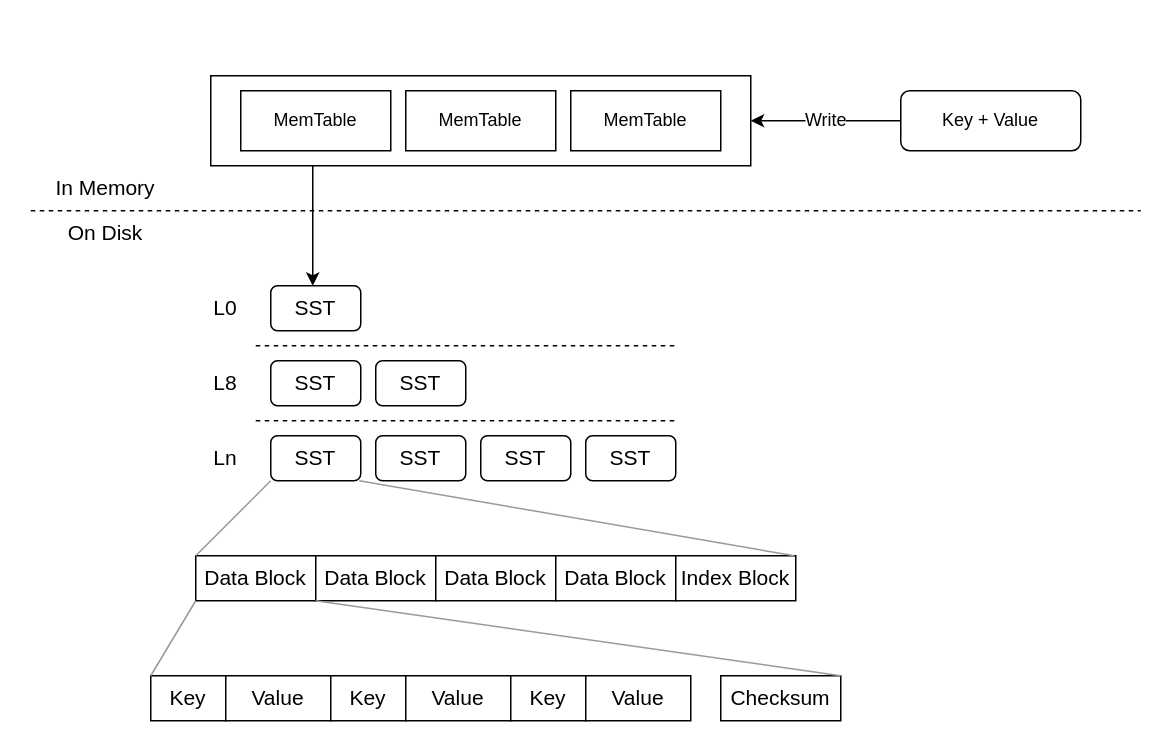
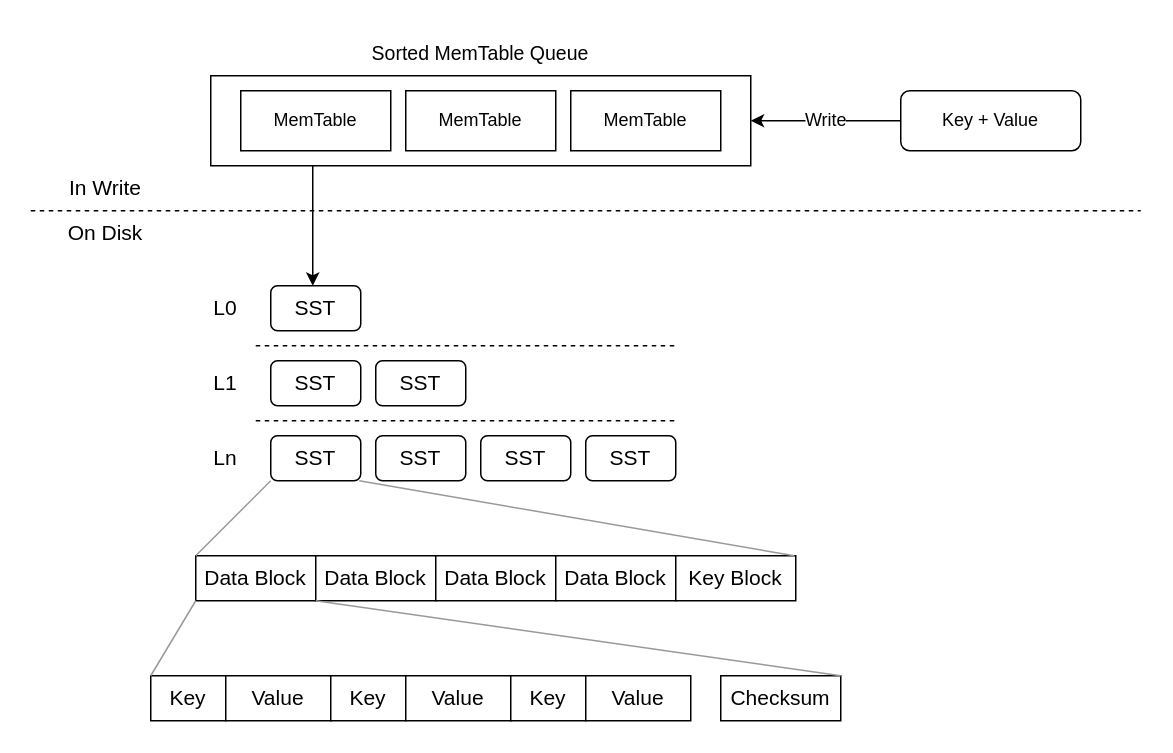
  <mxCell id="0" />
  <mxCell id="1" parent="0" />
  <mxCell id="2" value="" style="rounded=0;whiteSpace=wrap;html=1;strokeWidth=1;fontSize=12;" vertex="1" parent="1"><mxGeometry x="140" y="50" width="360" height="60" as="geometry" /></mxCell>
  <mxCell id="3" value="MemTable" style="rounded=0;whiteSpace=wrap;html=1;" vertex="1" parent="1"><mxGeometry x="380" y="60" width="100" height="40" as="geometry" /></mxCell>
  <mxCell id="4" value="Write" style="endArrow=classic;html=1;fontSize=12;exitX=0;exitY=0.5;exitDx=0;exitDy=0;startArrow=none;" edge="1" parent="1" source="8"><mxGeometry relative="1" as="geometry"><mxPoint x="650" y="65" as="sourcePoint" /><mxPoint x="500" y="80" as="targetPoint" /><mxPoint as="offset" /></mxGeometry></mxCell>
  <mxCell id="5" value="MemTable" style="rounded=0;whiteSpace=wrap;html=1;" vertex="1" parent="1"><mxGeometry x="270" y="60" width="100" height="40" as="geometry" /></mxCell>
  <mxCell id="6" value="MemTable" style="rounded=0;whiteSpace=wrap;html=1;" vertex="1" parent="1"><mxGeometry x="160" y="60" width="100" height="40" as="geometry" /></mxCell>
+ <mxCell id="7" value="Sorted MemTable Queue" style="text;html=1;strokeColor=none;fillColor=none;align=center;verticalAlign=middle;whiteSpace=wrap;rounded=0;strokeWidth=1;fontSize=13;" vertex="1" parent="1"><mxGeometry x="245" y="20" width="150" height="30" as="geometry" /></mxCell>
  <mxCell id="8" value="Key + Value" style="whiteSpace=wrap;html=1;strokeWidth=1;fontSize=12;rounded=1;" vertex="1" parent="1"><mxGeometry x="600" y="60" width="120" height="40" as="geometry" /></mxCell>
  <mxCell id="9" value="" style="endArrow=none;dashed=1;html=1;fontSize=12;" edge="1" parent="1"><mxGeometry width="50" height="50" relative="1" as="geometry"><mxPoint x="20" y="140" as="sourcePoint" /><mxPoint x="760" y="140" as="targetPoint" /></mxGeometry></mxCell>
- <mxCell id="10" value="In Memory" style="text;html=1;strokeColor=none;fillColor=none;align=center;verticalAlign=middle;whiteSpace=wrap;rounded=0;strokeWidth=1;fontSize=14;" vertex="1" parent="1"><mxGeometry x="30" y="110" width="80" height="30" as="geometry" /></mxCell>
+ <mxCell id="10" value="In Write" style="text;html=1;strokeColor=none;fillColor=none;align=center;verticalAlign=middle;whiteSpace=wrap;rounded=0;strokeWidth=1;fontSize=14;" vertex="1" parent="1"><mxGeometry x="30" y="110" width="80" height="30" as="geometry" /></mxCell>
  <mxCell id="11" value="On Disk" style="text;html=1;strokeColor=none;fillColor=none;align=center;verticalAlign=middle;whiteSpace=wrap;rounded=0;strokeWidth=1;fontSize=14;" vertex="1" parent="1"><mxGeometry x="30" y="140" width="80" height="30" as="geometry" /></mxCell>
  <mxCell id="12" value="" style="endArrow=classic;html=1;fontSize=14;" edge="1" parent="1"><mxGeometry width="50" height="50" relative="1" as="geometry"><mxPoint x="208" y="110" as="sourcePoint" /><mxPoint x="208" y="190" as="targetPoint" /><Array as="points"><mxPoint x="208" y="160" /></Array></mxGeometry></mxCell>
  <mxCell id="13" value="SST" style="rounded=1;whiteSpace=wrap;html=1;strokeWidth=1;fontSize=14;" vertex="1" parent="1"><mxGeometry x="180" y="190" width="60" height="30" as="geometry" /></mxCell>
  <mxCell id="14" value="SST" style="rounded=1;whiteSpace=wrap;html=1;strokeWidth=1;fontSize=14;" vertex="1" parent="1"><mxGeometry x="180" y="240" width="60" height="30" as="geometry" /></mxCell>
  <mxCell id="15" value="SST" style="rounded=1;whiteSpace=wrap;html=1;strokeWidth=1;fontSize=14;" vertex="1" parent="1"><mxGeometry x="250" y="240" width="60" height="30" as="geometry" /></mxCell>
  <mxCell id="16" value="SST" style="rounded=1;whiteSpace=wrap;html=1;strokeWidth=1;fontSize=14;" vertex="1" parent="1"><mxGeometry x="180" y="290" width="60" height="30" as="geometry" /></mxCell>
  <mxCell id="17" value="SST" style="rounded=1;whiteSpace=wrap;html=1;strokeWidth=1;fontSize=14;" vertex="1" parent="1"><mxGeometry x="250" y="290" width="60" height="30" as="geometry" /></mxCell>
  <mxCell id="18" value="SST" style="rounded=1;whiteSpace=wrap;html=1;strokeWidth=1;fontSize=14;" vertex="1" parent="1"><mxGeometry x="320" y="290" width="60" height="30" as="geometry" /></mxCell>
  <mxCell id="19" value="" style="endArrow=none;dashed=1;html=1;fontSize=12;" edge="1" parent="1"><mxGeometry width="50" height="50" relative="1" as="geometry"><mxPoint x="170" y="230" as="sourcePoint" /><mxPoint x="450" y="230" as="targetPoint" /></mxGeometry></mxCell>
  <mxCell id="20" value="" style="endArrow=none;dashed=1;html=1;fontSize=12;" edge="1" parent="1"><mxGeometry width="50" height="50" relative="1" as="geometry"><mxPoint x="170" y="280" as="sourcePoint" /><mxPoint x="450" y="280" as="targetPoint" /></mxGeometry></mxCell>
  <mxCell id="21" value="L0" style="text;html=1;strokeColor=none;fillColor=none;align=center;verticalAlign=middle;whiteSpace=wrap;rounded=0;strokeWidth=1;fontSize=14;" vertex="1" parent="1"><mxGeometry x="120" y="190" width="60" height="30" as="geometry" /></mxCell>
- <mxCell id="22" value="L8" style="text;html=1;strokeColor=none;fillColor=none;align=center;verticalAlign=middle;whiteSpace=wrap;rounded=0;strokeWidth=1;fontSize=14;" vertex="1" parent="1"><mxGeometry x="120" y="240" width="60" height="30" as="geometry" /></mxCell>
+ <mxCell id="22" value="L1" style="text;html=1;strokeColor=none;fillColor=none;align=center;verticalAlign=middle;whiteSpace=wrap;rounded=0;strokeWidth=1;fontSize=14;" vertex="1" parent="1"><mxGeometry x="120" y="240" width="60" height="30" as="geometry" /></mxCell>
  <mxCell id="23" value="Ln" style="text;html=1;strokeColor=none;fillColor=none;align=center;verticalAlign=middle;whiteSpace=wrap;rounded=0;strokeWidth=1;fontSize=14;" vertex="1" parent="1"><mxGeometry x="120" y="290" width="60" height="30" as="geometry" /></mxCell>
  <mxCell id="24" value="SST" style="rounded=1;whiteSpace=wrap;html=1;strokeWidth=1;fontSize=14;" vertex="1" parent="1"><mxGeometry x="390" y="290" width="60" height="30" as="geometry" /></mxCell>
  <mxCell id="25" value="Data Block" style="rounded=0;whiteSpace=wrap;html=1;strokeWidth=1;fontSize=14;" vertex="1" parent="1"><mxGeometry x="130" y="370" width="80" height="30" as="geometry" /></mxCell>
  <mxCell id="26" value="Data Block" style="rounded=0;whiteSpace=wrap;html=1;strokeWidth=1;fontSize=14;" vertex="1" parent="1"><mxGeometry x="210" y="370" width="80" height="30" as="geometry" /></mxCell>
  <mxCell id="27" value="Data Block" style="rounded=0;whiteSpace=wrap;html=1;strokeWidth=1;fontSize=14;" vertex="1" parent="1"><mxGeometry x="290" y="370" width="80" height="30" as="geometry" /></mxCell>
  <mxCell id="28" value="Data Block" style="rounded=0;whiteSpace=wrap;html=1;strokeWidth=1;fontSize=14;" vertex="1" parent="1"><mxGeometry x="370" y="370" width="80" height="30" as="geometry" /></mxCell>
- <mxCell id="29" value="Index Block" style="rounded=0;whiteSpace=wrap;html=1;strokeWidth=1;fontSize=14;" vertex="1" parent="1"><mxGeometry x="450" y="370" width="80" height="30" as="geometry" /></mxCell>
+ <mxCell id="29" value="Key Block" style="rounded=0;whiteSpace=wrap;html=1;strokeWidth=1;fontSize=14;" vertex="1" parent="1"><mxGeometry x="450" y="370" width="80" height="30" as="geometry" /></mxCell>
  <mxCell id="30" value="" style="endArrow=none;html=1;fontSize=14;entryX=1;entryY=1;entryDx=0;entryDy=0;exitX=0;exitY=0;exitDx=0;exitDy=0;strokeColor=#999999;" edge="1" parent="1" source="25" target="23"><mxGeometry width="50" height="50" relative="1" as="geometry"><mxPoint x="30" y="420" as="sourcePoint" /><mxPoint x="80" y="370" as="targetPoint" /></mxGeometry></mxCell>
  <mxCell id="31" value="" style="endArrow=none;html=1;fontSize=14;exitX=1;exitY=0;exitDx=0;exitDy=0;strokeColor=#999999;snapToPoint=0;shadow=0;" edge="1" parent="1"><mxGeometry width="50" height="50" relative="1" as="geometry"><mxPoint x="529" y="370" as="sourcePoint" /><mxPoint x="239" y="320" as="targetPoint" /></mxGeometry></mxCell>
  <mxCell id="32" value="Key" style="rounded=0;whiteSpace=wrap;html=1;strokeWidth=1;fontSize=14;" vertex="1" parent="1"><mxGeometry x="100" y="450" width="50" height="30" as="geometry" /></mxCell>
  <mxCell id="33" value="Value" style="rounded=0;whiteSpace=wrap;html=1;strokeWidth=1;fontSize=14;" vertex="1" parent="1"><mxGeometry x="150" y="450" width="70" height="30" as="geometry" /></mxCell>
  <mxCell id="34" value="Key" style="rounded=0;whiteSpace=wrap;html=1;strokeWidth=1;fontSize=14;" vertex="1" parent="1"><mxGeometry x="220" y="450" width="50" height="30" as="geometry" /></mxCell>
  <mxCell id="35" value="Value" style="rounded=0;whiteSpace=wrap;html=1;strokeWidth=1;fontSize=14;" vertex="1" parent="1"><mxGeometry x="270" y="450" width="70" height="30" as="geometry" /></mxCell>
  <mxCell id="36" value="Key" style="rounded=0;whiteSpace=wrap;html=1;strokeWidth=1;fontSize=14;" vertex="1" parent="1"><mxGeometry x="340" y="450" width="50" height="30" as="geometry" /></mxCell>
  <mxCell id="37" value="Value" style="rounded=0;whiteSpace=wrap;html=1;strokeWidth=1;fontSize=14;" vertex="1" parent="1"><mxGeometry x="390" y="450" width="70" height="30" as="geometry" /></mxCell>
  <mxCell id="38" value="Checksum" style="rounded=0;whiteSpace=wrap;html=1;strokeWidth=1;fontSize=14;" vertex="1" parent="1"><mxGeometry x="480" y="450" width="80" height="30" as="geometry" /></mxCell>
  <mxCell id="39" value="" style="endArrow=none;html=1;fontSize=14;entryX=0;entryY=1;entryDx=0;entryDy=0;exitX=0;exitY=0;exitDx=0;exitDy=0;strokeColor=#999999;" edge="1" parent="1" source="32" target="25"><mxGeometry width="50" height="50" relative="1" as="geometry"><mxPoint x="140" y="380" as="sourcePoint" /><mxPoint x="190" y="330" as="targetPoint" /></mxGeometry></mxCell>
  <mxCell id="40" value="" style="endArrow=none;html=1;fontSize=14;entryX=0;entryY=1;entryDx=0;entryDy=0;exitX=1;exitY=0;exitDx=0;exitDy=0;strokeColor=#999999;" edge="1" parent="1" source="38" target="26"><mxGeometry width="50" height="50" relative="1" as="geometry"><mxPoint x="110" y="460" as="sourcePoint" /><mxPoint x="140" y="410" as="targetPoint" /></mxGeometry></mxCell>
